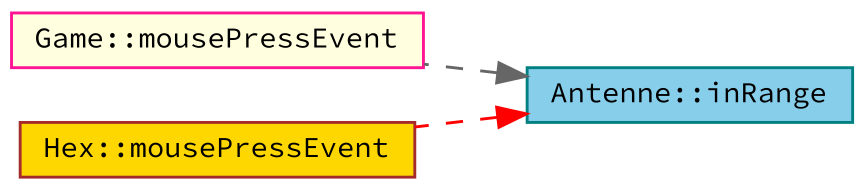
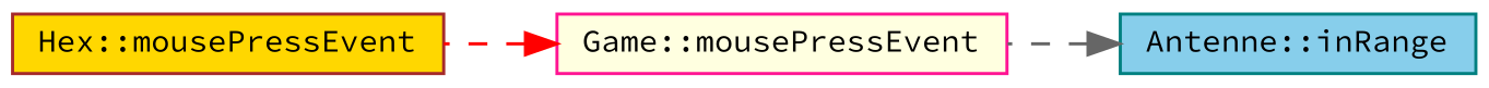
  digraph {
    fontname="Source Code Pro"
    rankdir=RL
    node [fontname="Source Code Pro" fontsize=10 shape=record style=filled]
    edge [dir=back fontname="Source Code Pro" fontsize=10 labelfontname=Helvetica labelfontsize=10 style=dashed]
    n1 [color=teal fillcolor=skyblue fontcolor=black height=0.2 label="Antenne::inRange" width=0.4]
    n2 [color=deeppink fillcolor=lightyellow height=0.2 label="Game::mousePressEvent" width=0.4]
    n3 [color=brown fillcolor=gold height=0.2 label="Hex::mousePressEvent" width=0.4]
    n1 -> n2 [color=gray40]
-   n1 -> n3 [color=red]
+   n2 -> n3 [color=red]
  }
